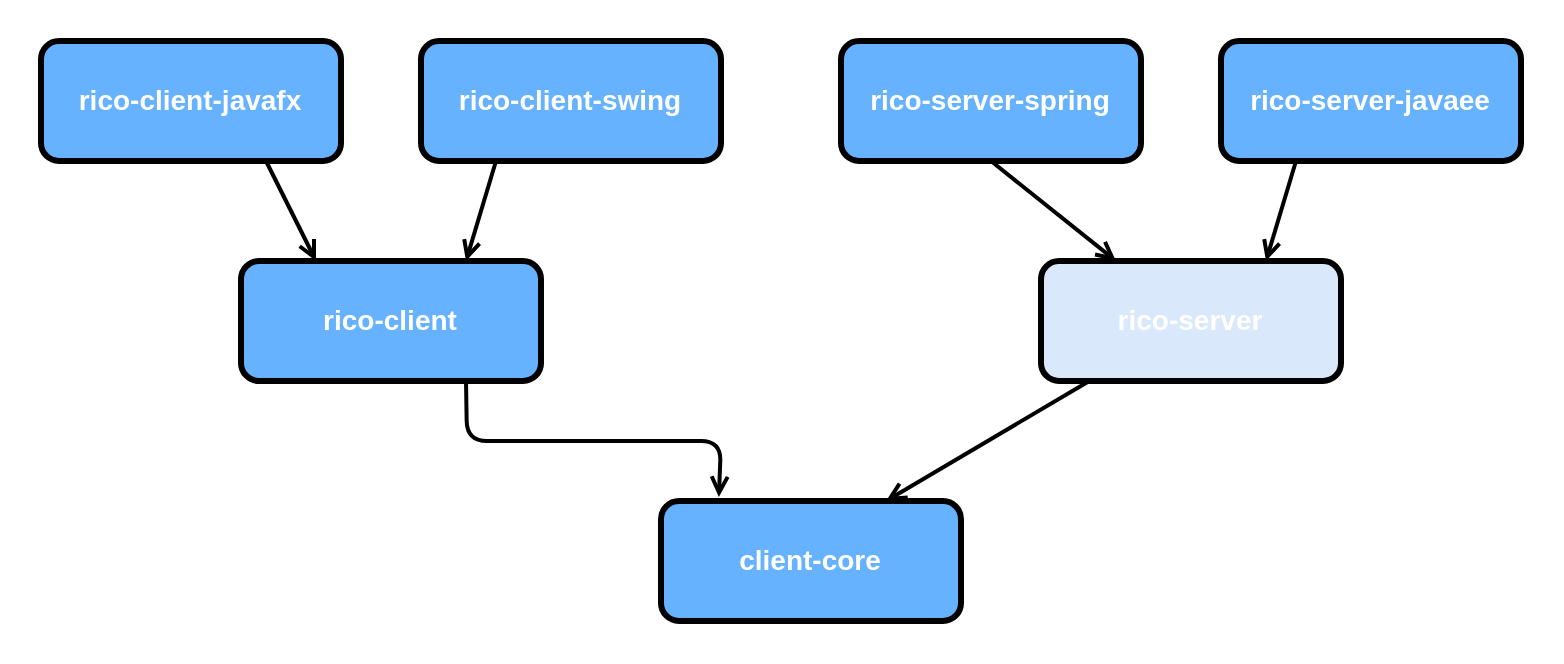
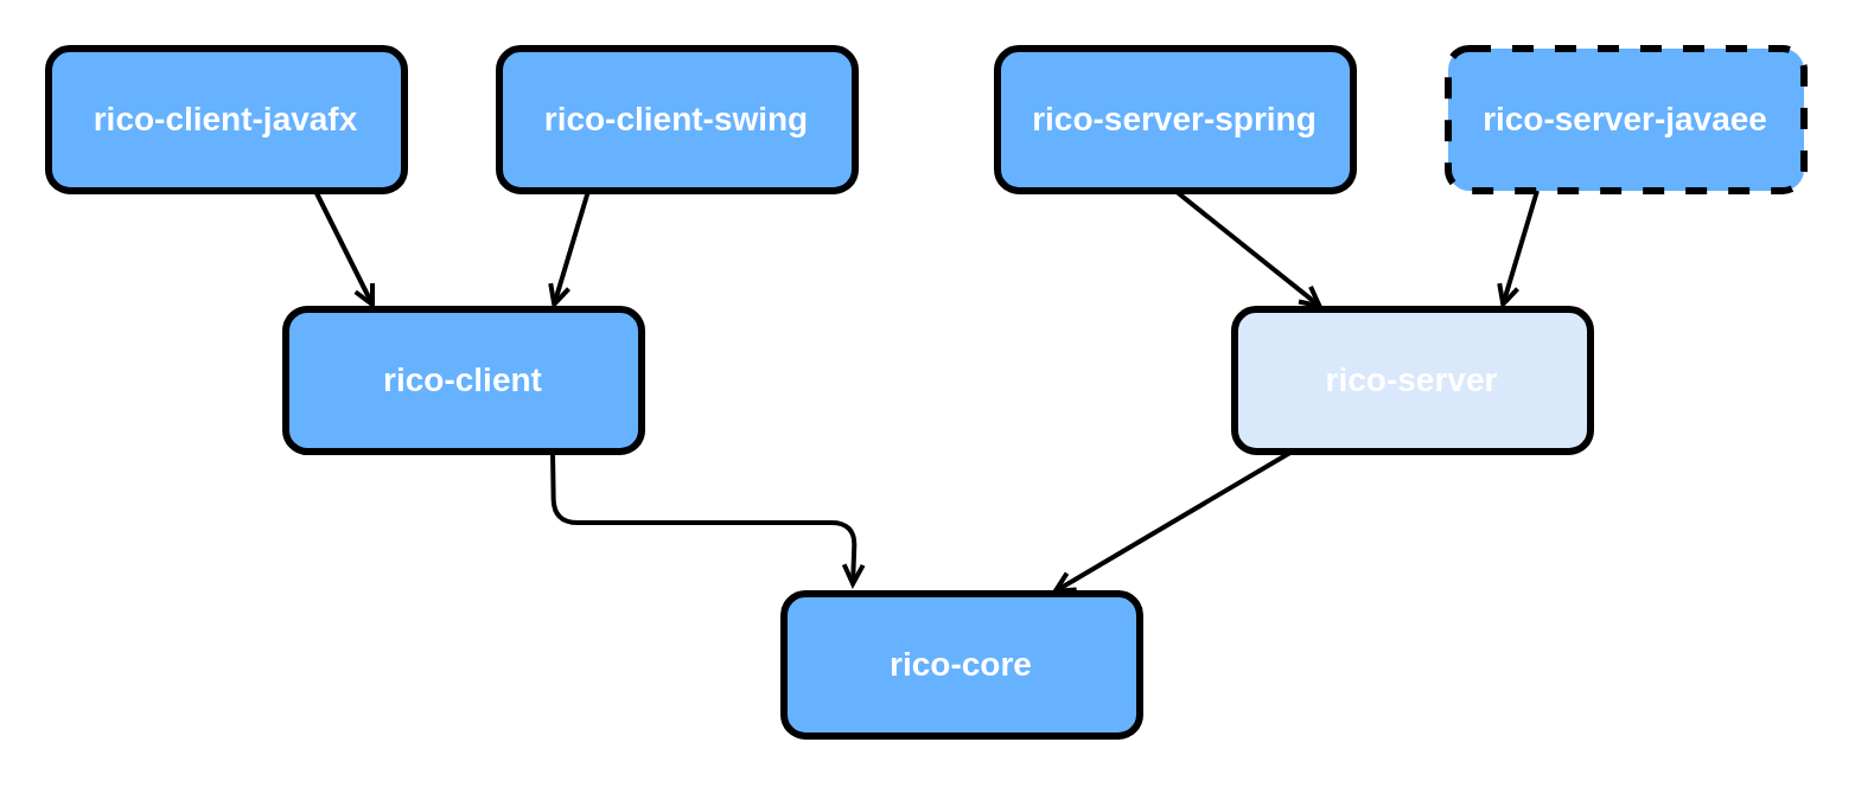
  <mxCell id="0" />
  <mxCell id="1" parent="0" />
  <mxCell id="2" value="&lt;font color=&quot;#ffffff&quot; size=&quot;1&quot;&gt;&lt;b style=&quot;font-size: 14px&quot;&gt;rico-client-javafx&lt;/b&gt;&lt;/font&gt;" style="rounded=1;whiteSpace=wrap;html=1;strokeWidth=3;fillColor=#66B2FF;" parent="1" vertex="1"><mxGeometry x="20" y="20" width="150" height="60" as="geometry" /></mxCell>
  <mxCell id="3" value="&lt;font color=&quot;#ffffff&quot; size=&quot;1&quot;&gt;&lt;b style=&quot;font-size: 14px&quot;&gt;rico-client-swing&lt;/b&gt;&lt;/font&gt;" style="rounded=1;whiteSpace=wrap;html=1;strokeWidth=3;fillColor=#66B2FF;" parent="1" vertex="1"><mxGeometry x="210" y="20" width="150" height="60" as="geometry" /></mxCell>
  <mxCell id="4" value="&lt;font color=&quot;#ffffff&quot; size=&quot;1&quot;&gt;&lt;b style=&quot;font-size: 14px&quot;&gt;rico-client&lt;/b&gt;&lt;/font&gt;" style="rounded=1;whiteSpace=wrap;html=1;strokeWidth=3;fillColor=#66B2FF;" parent="1" vertex="1"><mxGeometry x="120" y="130" width="150" height="60" as="geometry" /></mxCell>
  <mxCell id="5" value="&lt;font color=&quot;#ffffff&quot; size=&quot;1&quot;&gt;&lt;b style=&quot;font-size: 14px&quot;&gt;rico-server-spring&lt;/b&gt;&lt;/font&gt;" style="rounded=1;whiteSpace=wrap;html=1;strokeWidth=3;fillColor=#66B2FF;" parent="1" vertex="1"><mxGeometry x="420" y="20" width="150" height="60" as="geometry" /></mxCell>
- <mxCell id="6" value="&lt;font color=&quot;#ffffff&quot; size=&quot;1&quot;&gt;&lt;b style=&quot;font-size: 14px&quot;&gt;rico-server-javaee&lt;/b&gt;&lt;/font&gt;" style="rounded=1;whiteSpace=wrap;html=1;strokeWidth=3;fillColor=#66B2FF;" parent="1" vertex="1"><mxGeometry x="610" y="20" width="150" height="60" as="geometry" /></mxCell>
+ <mxCell id="6" value="&lt;font color=&quot;#ffffff&quot; size=&quot;1&quot;&gt;&lt;b style=&quot;font-size: 14px&quot;&gt;rico-server-javaee&lt;/b&gt;&lt;/font&gt;" style="rounded=1;whiteSpace=wrap;html=1;strokeWidth=3;fillColor=#66B2FF;dashed=1;" parent="1" vertex="1"><mxGeometry x="610" y="20" width="150" height="60" as="geometry" /></mxCell>
  <mxCell id="7" value="&lt;font color=&quot;#ffffff&quot; size=&quot;1&quot;&gt;&lt;b style=&quot;font-size: 14px&quot;&gt;rico-server&lt;/b&gt;&lt;/font&gt;" style="rounded=1;whiteSpace=wrap;html=1;strokeWidth=3;fillColor=#dae8fc;" parent="1" vertex="1"><mxGeometry x="520" y="130" width="150" height="60" as="geometry" /></mxCell>
- <mxCell id="8" value="&lt;font color=&quot;#ffffff&quot; size=&quot;1&quot;&gt;&lt;b style=&quot;font-size: 14px&quot;&gt;client-core&lt;/b&gt;&lt;/font&gt;" style="rounded=1;whiteSpace=wrap;html=1;strokeWidth=3;fillColor=#66B2FF;" parent="1" vertex="1"><mxGeometry x="330" y="250" width="150" height="60" as="geometry" /></mxCell>
+ <mxCell id="8" value="&lt;font color=&quot;#ffffff&quot; size=&quot;1&quot;&gt;&lt;b style=&quot;font-size: 14px&quot;&gt;rico-core&lt;/b&gt;&lt;/font&gt;" style="rounded=1;whiteSpace=wrap;html=1;strokeWidth=3;fillColor=#66B2FF;" parent="1" vertex="1"><mxGeometry x="330" y="250" width="150" height="60" as="geometry" /></mxCell>
  <mxCell id="9" value="" style="endArrow=open;html=1;endFill=0;strokeWidth=2;exitX=0.75;exitY=1;exitDx=0;exitDy=0;entryX=0.193;entryY=-0.033;entryDx=0;entryDy=0;entryPerimeter=0;" parent="1" source="4" target="8" edge="1"><mxGeometry width="50" height="50" relative="1" as="geometry"><mxPoint x="210" y="300" as="sourcePoint" /><mxPoint x="310" y="320" as="targetPoint" /><Array as="points"><mxPoint x="233" y="220" /><mxPoint x="360" y="220" /></Array></mxGeometry></mxCell>
  <mxCell id="10" value="" style="endArrow=open;html=1;endFill=0;strokeWidth=2;entryX=0.75;entryY=0;entryDx=0;entryDy=0;" parent="1" source="7" target="8" edge="1"><mxGeometry width="50" height="50" relative="1" as="geometry"><mxPoint x="242.5" y="200" as="sourcePoint" /><mxPoint x="368.95" y="258.02" as="targetPoint" /><Array as="points" /></mxGeometry></mxCell>
  <mxCell id="11" value="" style="endArrow=open;html=1;endFill=0;strokeWidth=2;exitX=0.5;exitY=1;exitDx=0;exitDy=0;" parent="1" source="5" target="7" edge="1"><mxGeometry width="50" height="50" relative="1" as="geometry"><mxPoint x="554.167" y="200" as="sourcePoint" /><mxPoint x="452.5" y="260" as="targetPoint" /><Array as="points" /></mxGeometry></mxCell>
  <mxCell id="12" value="" style="endArrow=open;html=1;endFill=0;strokeWidth=2;exitX=0.25;exitY=1;exitDx=0;exitDy=0;entryX=0.75;entryY=0;entryDx=0;entryDy=0;" parent="1" source="6" target="7" edge="1"><mxGeometry width="50" height="50" relative="1" as="geometry"><mxPoint x="505" y="90" as="sourcePoint" /><mxPoint x="567.5" y="140" as="targetPoint" /><Array as="points" /></mxGeometry></mxCell>
  <mxCell id="13" value="" style="endArrow=open;html=1;endFill=0;strokeWidth=2;exitX=0.25;exitY=1;exitDx=0;exitDy=0;entryX=0.75;entryY=0;entryDx=0;entryDy=0;" parent="1" source="3" target="4" edge="1"><mxGeometry width="50" height="50" relative="1" as="geometry"><mxPoint x="515" y="100" as="sourcePoint" /><mxPoint x="577.5" y="150" as="targetPoint" /><Array as="points" /></mxGeometry></mxCell>
  <mxCell id="14" value="" style="endArrow=open;html=1;endFill=0;strokeWidth=2;exitX=0.75;exitY=1;exitDx=0;exitDy=0;entryX=0.25;entryY=0;entryDx=0;entryDy=0;" parent="1" source="2" target="4" edge="1"><mxGeometry width="50" height="50" relative="1" as="geometry"><mxPoint x="257.5" y="90" as="sourcePoint" /><mxPoint x="242.5" y="140" as="targetPoint" /><Array as="points" /></mxGeometry></mxCell>
